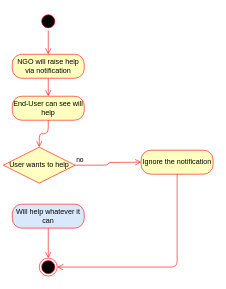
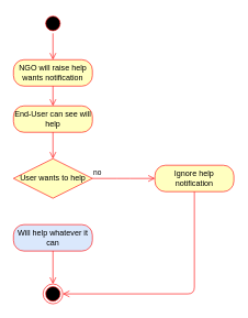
  <mxCell id="0" />
  <mxCell id="1" parent="0" />
  <mxCell id="2" value="" style="ellipse;html=1;shape=startState;fillColor=#000000;strokeColor=#ff0000;" vertex="1" parent="1"><mxGeometry x="65" y="20" width="30" height="30" as="geometry" /></mxCell>
  <mxCell id="3" value="" style="edgeStyle=orthogonalEdgeStyle;html=1;verticalAlign=bottom;endArrow=open;endSize=8;strokeColor=#ff0000;entryX=0.5;entryY=0;entryDx=0;entryDy=0;" edge="1" source="2" parent="1" target="4"><mxGeometry relative="1" as="geometry"><mxPoint x="80" y="110" as="targetPoint" /></mxGeometry></mxCell>
- <mxCell id="4" value="NGO will raise help via notification" style="rounded=1;whiteSpace=wrap;html=1;arcSize=40;fontColor=#000000;fillColor=#ffffc0;strokeColor=#ff0000;" vertex="1" parent="1"><mxGeometry x="20" y="90" width="120" height="40" as="geometry" /></mxCell>
+ <mxCell id="4" value="NGO will raise help wants notification" style="rounded=1;whiteSpace=wrap;html=1;arcSize=40;fontColor=#000000;fillColor=#ffffc0;strokeColor=#ff0000;" vertex="1" parent="1"><mxGeometry x="20" y="90" width="120" height="40" as="geometry" /></mxCell>
  <mxCell id="5" value="" style="edgeStyle=orthogonalEdgeStyle;html=1;verticalAlign=bottom;endArrow=open;endSize=8;strokeColor=#ff0000;entryX=0.5;entryY=0;entryDx=0;entryDy=0;" edge="1" source="4" parent="1" target="6"><mxGeometry relative="1" as="geometry"><mxPoint x="80" y="170" as="targetPoint" /></mxGeometry></mxCell>
  <mxCell id="6" value="End-User can see will help" style="rounded=1;whiteSpace=wrap;html=1;arcSize=40;fontColor=#000000;fillColor=#ffffc0;strokeColor=#ff0000;" vertex="1" parent="1"><mxGeometry x="20" y="160" width="120" height="40" as="geometry" /></mxCell>
  <mxCell id="7" value="" style="edgeStyle=orthogonalEdgeStyle;html=1;verticalAlign=bottom;endArrow=open;endSize=8;strokeColor=#ff0000;" edge="1" source="6" parent="1" target="8"><mxGeometry relative="1" as="geometry"><mxPoint x="80" y="240" as="targetPoint" /></mxGeometry></mxCell>
- <mxCell id="8" value="User wants to help" style="rhombus;whiteSpace=wrap;html=1;fillColor=#ffffc0;strokeColor=#ff0000;" vertex="1" parent="1"><mxGeometry x="5" y="245" width="120" height="60" as="geometry" /></mxCell>
+ <mxCell id="8" value="User wants to help" style="rhombus;whiteSpace=wrap;html=1;fillColor=#ffffc0;strokeColor=#ff0000;" vertex="1" parent="1"><mxGeometry x="20" y="240" width="120" height="60" as="geometry" /></mxCell>
  <mxCell id="9" value="no" style="edgeStyle=orthogonalEdgeStyle;html=1;align=left;verticalAlign=bottom;endArrow=open;endSize=8;strokeColor=#ff0000;" edge="1" source="8" parent="1"><mxGeometry x="-1" relative="1" as="geometry"><mxPoint x="235" y="270" as="targetPoint" /></mxGeometry></mxCell>
  <mxCell id="10" value="Will help whatever it can" style="rounded=1;whiteSpace=wrap;html=1;arcSize=40;fontColor=#000000;fillColor=#dae8fc;strokeColor=#ff0000;" vertex="1" parent="1"><mxGeometry x="20" y="340" width="120" height="40" as="geometry" /></mxCell>
  <mxCell id="11" value="" style="edgeStyle=orthogonalEdgeStyle;html=1;verticalAlign=bottom;endArrow=open;endSize=8;strokeColor=#ff0000;entryX=0.5;entryY=0;entryDx=0;entryDy=0;" edge="1" source="10" parent="1" target="14"><mxGeometry relative="1" as="geometry"><mxPoint x="80" y="430" as="targetPoint" /></mxGeometry></mxCell>
- <mxCell id="12" value="Ignore the notification" style="rounded=1;whiteSpace=wrap;html=1;arcSize=40;fontColor=#000000;fillColor=#ffffc0;strokeColor=#ff0000;" vertex="1" parent="1"><mxGeometry x="235" y="250" width="120" height="40" as="geometry" /></mxCell>
+ <mxCell id="12" value="Ignore help notification" style="rounded=1;whiteSpace=wrap;html=1;arcSize=40;fontColor=#000000;fillColor=#ffffc0;strokeColor=#ff0000;" vertex="1" parent="1"><mxGeometry x="235" y="250" width="120" height="40" as="geometry" /></mxCell>
  <mxCell id="13" value="" style="edgeStyle=orthogonalEdgeStyle;html=1;verticalAlign=bottom;endArrow=open;endSize=8;strokeColor=#ff0000;entryX=1;entryY=0.5;entryDx=0;entryDy=0;" edge="1" source="12" parent="1" target="14"><mxGeometry relative="1" as="geometry"><mxPoint x="295" y="410" as="targetPoint" /><Array as="points"><mxPoint x="295" y="445" /></Array></mxGeometry></mxCell>
  <mxCell id="14" value="" style="ellipse;html=1;shape=endState;fillColor=#000000;strokeColor=#ff0000;" vertex="1" parent="1"><mxGeometry x="65" y="430" width="30" height="30" as="geometry" /></mxCell>
